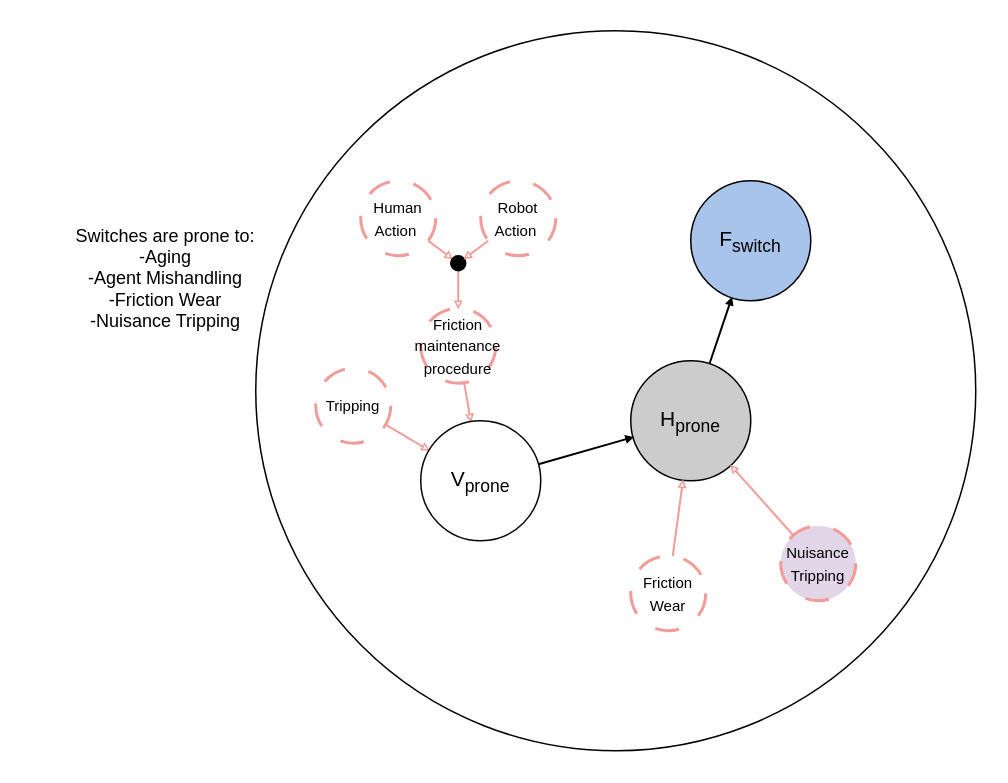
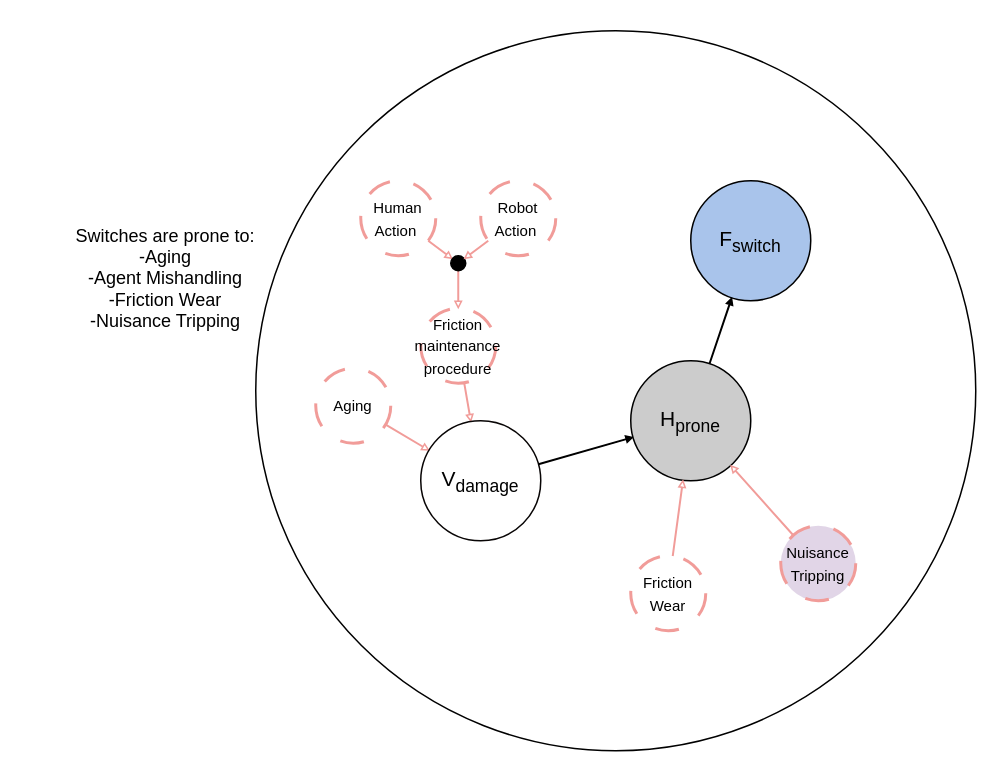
  <mxCell id="0" />
  <mxCell id="1" parent="0" />
  <mxCell id="2" value="Switches are prone to:&lt;br&gt;-Aging&lt;br&gt;-Agent Mishandling&lt;br&gt;-Friction Wear&lt;br&gt;-Nuisance Tripping" style="text;html=1;strokeColor=none;fillColor=none;align=center;verticalAlign=middle;whiteSpace=wrap;rounded=0;" vertex="1" parent="1"><mxGeometry x="20" y="140" width="180" height="90" as="geometry" /></mxCell>
  <mxCell id="3" value="" style="ellipse;whiteSpace=wrap;html=1;aspect=fixed;rotation=0;" vertex="1" parent="1"><mxGeometry x="170" y="20" width="480" height="480" as="geometry" /></mxCell>
- <mxCell id="4" value="&lt;font style=&quot;font-size: 10px;&quot;&gt;Tripping&lt;/font&gt;" style="ellipse;whiteSpace=wrap;html=1;aspect=fixed;fillColor=#FFFFFF;strokeColor=#F19C99;strokeWidth=2;dashed=1;dashPattern=8 8;" vertex="1" parent="1"><mxGeometry x="210" y="245" width="50" height="50" as="geometry" /></mxCell>
+ <mxCell id="4" value="&lt;font style=&quot;font-size: 10px;&quot;&gt;Aging&lt;/font&gt;" style="ellipse;whiteSpace=wrap;html=1;aspect=fixed;fillColor=#FFFFFF;strokeColor=#F19C99;strokeWidth=2;dashed=1;dashPattern=8 8;" vertex="1" parent="1"><mxGeometry x="210" y="245" width="50" height="50" as="geometry" /></mxCell>
  <mxCell id="5" value="&lt;font style=&quot;font-size: 10px;&quot;&gt;Human Action&amp;nbsp;&lt;/font&gt;" style="ellipse;whiteSpace=wrap;html=1;aspect=fixed;fillColor=#FFFFFF;strokeColor=#F19C99;strokeWidth=2;dashed=1;dashPattern=8 8;" vertex="1" parent="1"><mxGeometry x="240" y="120" width="50" height="50" as="geometry" /></mxCell>
  <mxCell id="6" value="" style="shape=flexArrow;endArrow=classic;html=1;rounded=0;width=0.323;endSize=1.065;endWidth=2.981;strokeColor=#F19C99;" edge="1" parent="1" source="4" target="14"><mxGeometry width="50" height="50" relative="1" as="geometry"><mxPoint x="592" y="-365" as="sourcePoint" /><mxPoint x="310.419" y="302.996" as="targetPoint" /></mxGeometry></mxCell>
  <mxCell id="7" value="&lt;font style=&quot;font-size: 10px;&quot;&gt;Friction maintenance procedure&lt;/font&gt;" style="ellipse;whiteSpace=wrap;html=1;aspect=fixed;fillColor=#FFFFFF;strokeColor=#F19C99;strokeWidth=2;dashed=1;dashPattern=8 8;" vertex="1" parent="1"><mxGeometry x="280" y="205" width="50" height="50" as="geometry" /></mxCell>
  <mxCell id="8" value="" style="shape=flexArrow;endArrow=classic;html=1;rounded=0;width=0.323;endSize=1.065;endWidth=2.981;strokeColor=#F19C99;" edge="1" parent="1" source="7" target="14"><mxGeometry width="50" height="50" relative="1" as="geometry"><mxPoint x="415" y="275" as="sourcePoint" /><mxPoint x="314.339" y="300.044" as="targetPoint" /></mxGeometry></mxCell>
  <mxCell id="9" value="" style="shape=flexArrow;endArrow=classic;html=1;rounded=0;width=0.323;endSize=1.065;endWidth=2.981;strokeColor=#F19C99;" edge="1" parent="1" source="5" target="12"><mxGeometry width="50" height="50" relative="1" as="geometry"><mxPoint x="560" y="345" as="sourcePoint" /><mxPoint x="425" y="315" as="targetPoint" /></mxGeometry></mxCell>
  <mxCell id="10" value="" style="shape=flexArrow;endArrow=classic;html=1;rounded=0;width=0.323;endSize=1.065;endWidth=2.981;strokeColor=#F19C99;" edge="1" parent="1" source="12" target="7"><mxGeometry width="50" height="50" relative="1" as="geometry"><mxPoint x="550" y="380" as="sourcePoint" /><mxPoint x="570" y="395" as="targetPoint" /></mxGeometry></mxCell>
  <mxCell id="11" value="&lt;font style=&quot;font-size: 10px;&quot;&gt;Robot Action&amp;nbsp;&lt;/font&gt;" style="ellipse;whiteSpace=wrap;html=1;aspect=fixed;fillColor=#FFFFFF;strokeColor=#F19C99;strokeWidth=2;dashed=1;dashPattern=8 8;" vertex="1" parent="1"><mxGeometry x="320" y="120" width="50" height="50" as="geometry" /></mxCell>
  <mxCell id="12" value="" style="ellipse;whiteSpace=wrap;html=1;aspect=fixed;fillColor=#000000;strokeColor=#000000;" vertex="1" parent="1"><mxGeometry x="300" y="170" width="10" height="10" as="geometry" /></mxCell>
  <mxCell id="13" value="" style="shape=flexArrow;endArrow=classic;html=1;rounded=0;width=0.323;endSize=1.065;endWidth=2.981;strokeColor=#F19C99;" edge="1" parent="1" source="11" target="12"><mxGeometry width="50" height="50" relative="1" as="geometry"><mxPoint x="500" y="272.77" as="sourcePoint" /><mxPoint x="586.576" y="377.227" as="targetPoint" /></mxGeometry></mxCell>
- <mxCell id="14" value="&lt;font style=&quot;font-size: 14px;&quot;&gt;V&lt;sub&gt;prone&lt;/sub&gt;&lt;/font&gt;" style="ellipse;whiteSpace=wrap;html=1;aspect=fixed;fillColor=#FFFFFF;strokeColor=#080505;strokeWidth=1;" vertex="1" parent="1"><mxGeometry x="280" y="280" width="80" height="80" as="geometry" /></mxCell>
+ <mxCell id="14" value="&lt;font style=&quot;font-size: 14px;&quot;&gt;V&lt;sub&gt;damage&lt;/sub&gt;&lt;/font&gt;" style="ellipse;whiteSpace=wrap;html=1;aspect=fixed;fillColor=#FFFFFF;strokeColor=#080505;strokeWidth=1;" vertex="1" parent="1"><mxGeometry x="280" y="280" width="80" height="80" as="geometry" /></mxCell>
  <mxCell id="15" value="" style="shape=flexArrow;endArrow=classic;html=1;rounded=0;fillColor=#000000;width=0.323;endSize=1.065;endWidth=2.981;" edge="1" parent="1" source="14" target="16"><mxGeometry width="50" height="50" relative="1" as="geometry"><mxPoint x="459" y="365" as="sourcePoint" /><mxPoint x="374" y="347" as="targetPoint" /></mxGeometry></mxCell>
  <mxCell id="16" value="&lt;font style=&quot;font-size: 14px;&quot;&gt;H&lt;sub&gt;prone&lt;/sub&gt;&lt;/font&gt;" style="ellipse;whiteSpace=wrap;html=1;aspect=fixed;fillColor=#CCCCCC;" vertex="1" parent="1"><mxGeometry x="420" y="240" width="80" height="80" as="geometry" /></mxCell>
  <mxCell id="17" value="&lt;font style=&quot;font-size: 10px;&quot;&gt;Friction Wear&lt;/font&gt;" style="ellipse;whiteSpace=wrap;html=1;aspect=fixed;fillColor=#FFFFFF;strokeColor=#F19C99;strokeWidth=2;dashed=1;dashPattern=8 8;" vertex="1" parent="1"><mxGeometry x="420" y="370" width="50" height="50" as="geometry" /></mxCell>
  <mxCell id="18" value="&lt;font style=&quot;font-size: 10px;&quot;&gt;Nuisance Tripping&lt;/font&gt;" style="ellipse;whiteSpace=wrap;html=1;aspect=fixed;fillColor=#e1d5e7;strokeColor=#F19C99;strokeWidth=2;dashed=1;dashPattern=8 8;" vertex="1" parent="1"><mxGeometry x="520" y="350" width="50" height="50" as="geometry" /></mxCell>
  <mxCell id="19" value="" style="shape=flexArrow;endArrow=classic;html=1;rounded=0;width=0.323;endSize=1.065;endWidth=2.981;strokeColor=#F19C99;" edge="1" parent="1" source="17" target="16"><mxGeometry width="50" height="50" relative="1" as="geometry"><mxPoint x="1020" y="156" as="sourcePoint" /><mxPoint x="1050" y="151" as="targetPoint" /></mxGeometry></mxCell>
  <mxCell id="20" value="" style="shape=flexArrow;endArrow=classic;html=1;rounded=0;width=0.323;endSize=1.065;endWidth=2.981;strokeColor=#F19C99;" edge="1" parent="1" source="18" target="16"><mxGeometry width="50" height="50" relative="1" as="geometry"><mxPoint x="458" y="380" as="sourcePoint" /><mxPoint x="465" y="330" as="targetPoint" /></mxGeometry></mxCell>
  <mxCell id="21" value="&lt;font style=&quot;font-size: 14px;&quot;&gt;F&lt;sub&gt;switch&lt;/sub&gt;&lt;/font&gt;" style="ellipse;whiteSpace=wrap;html=1;aspect=fixed;fillColor=#A9C4EB;" vertex="1" parent="1"><mxGeometry x="460" y="120" width="80" height="80" as="geometry" /></mxCell>
  <mxCell id="22" value="" style="shape=flexArrow;endArrow=classic;html=1;rounded=0;fillColor=#000000;width=0.323;endSize=1.065;endWidth=2.981;" edge="1" parent="1" source="16" target="21"><mxGeometry width="50" height="50" relative="1" as="geometry"><mxPoint x="368" y="319" as="sourcePoint" /><mxPoint x="432" y="301" as="targetPoint" /></mxGeometry></mxCell>
